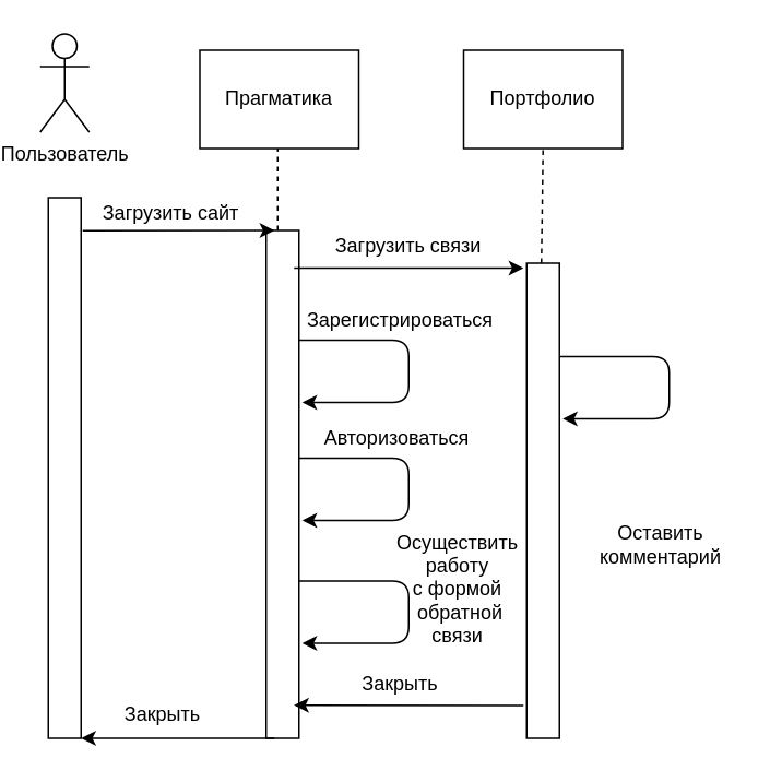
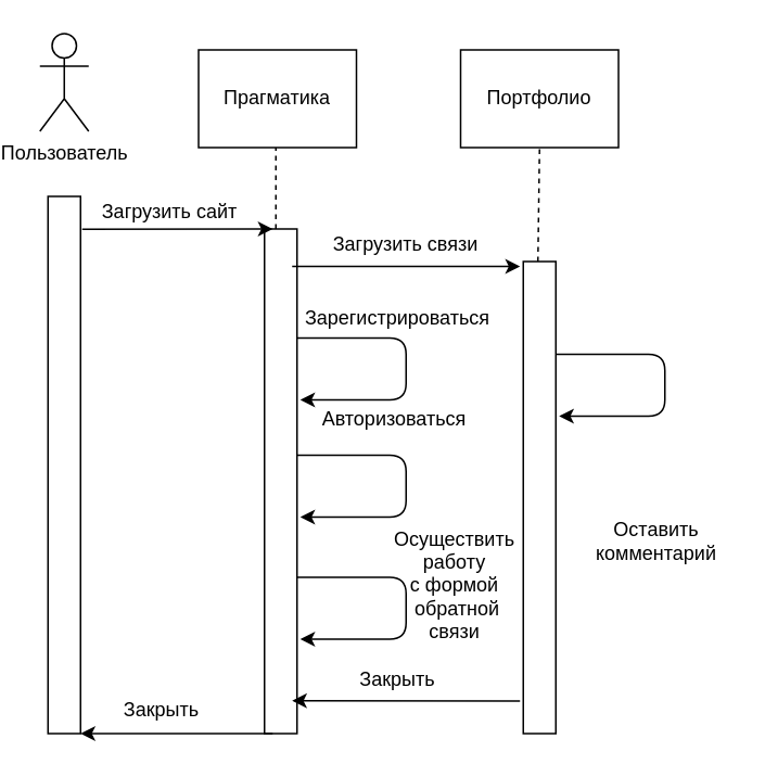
  <mxCell id="0" />
  <mxCell id="1" parent="0" />
  <mxCell id="2" value="Пользователь" style="shape=umlActor;verticalLabelPosition=bottom;labelBackgroundColor=#ffffff;verticalAlign=top;html=1;outlineConnect=0;" vertex="1" parent="1"><mxGeometry x="20" y="20" width="30" height="60" as="geometry" /></mxCell>
  <mxCell id="3" value="" style="rounded=0;whiteSpace=wrap;html=1;" vertex="1" parent="1"><mxGeometry x="25" y="120" width="20" height="330" as="geometry" /></mxCell>
  <mxCell id="4" value="" style="rounded=0;whiteSpace=wrap;html=1;" vertex="1" parent="1"><mxGeometry x="158" y="140" width="20" height="310" as="geometry" /></mxCell>
  <mxCell id="5" value="" style="endArrow=classic;html=1;entryX=0.25;entryY=0;entryDx=0;entryDy=0;exitX=1.05;exitY=0.061;exitDx=0;exitDy=0;exitPerimeter=0;" edge="1" parent="1" source="3" target="4"><mxGeometry width="50" height="50" relative="1" as="geometry"><mxPoint x="55" y="200" as="sourcePoint" /><mxPoint x="105" y="150" as="targetPoint" /></mxGeometry></mxCell>
  <mxCell id="6" value="Загрузить сайт" style="text;html=1;strokeColor=none;fillColor=none;align=center;verticalAlign=middle;whiteSpace=wrap;rounded=0;" vertex="1" parent="1"><mxGeometry x="55" y="120" width="90" height="20" as="geometry" /></mxCell>
  <mxCell id="7" value="" style="endArrow=none;dashed=1;html=1;" edge="1" parent="1"><mxGeometry width="50" height="50" relative="1" as="geometry"><mxPoint x="165" y="140" as="sourcePoint" /><mxPoint x="165" y="80" as="targetPoint" /></mxGeometry></mxCell>
  <mxCell id="8" value="" style="rounded=0;whiteSpace=wrap;html=1;" vertex="1" parent="1"><mxGeometry x="117.5" y="30" width="97" height="60" as="geometry" /></mxCell>
  <mxCell id="9" value="Прагматика" style="text;html=1;strokeColor=none;fillColor=none;align=center;verticalAlign=middle;whiteSpace=wrap;rounded=0;" vertex="1" parent="1"><mxGeometry x="121" y="50" width="90" height="20" as="geometry" /></mxCell>
  <mxCell id="10" value="" style="rounded=0;whiteSpace=wrap;html=1;" vertex="1" parent="1"><mxGeometry x="317" y="160" width="20" height="290" as="geometry" /></mxCell>
  <mxCell id="11" value="" style="endArrow=classic;html=1;exitX=0.85;exitY=0.074;exitDx=0;exitDy=0;exitPerimeter=0;" edge="1" parent="1" source="4"><mxGeometry width="50" height="50" relative="1" as="geometry"><mxPoint x="185" y="163" as="sourcePoint" /><mxPoint x="315" y="163" as="targetPoint" /></mxGeometry></mxCell>
  <mxCell id="12" value="Загрузить связи" style="text;html=1;strokeColor=none;fillColor=none;align=center;verticalAlign=middle;whiteSpace=wrap;rounded=0;" vertex="1" parent="1"><mxGeometry x="185" y="140" width="120" height="20" as="geometry" /></mxCell>
  <mxCell id="13" value="" style="endArrow=classic;html=1;exitX=1;exitY=0.168;exitDx=0;exitDy=0;exitPerimeter=0;entryX=1.1;entryY=0.29;entryDx=0;entryDy=0;entryPerimeter=0;" edge="1" parent="1"><mxGeometry width="50" height="50" relative="1" as="geometry"><mxPoint x="178" y="207" as="sourcePoint" /><mxPoint x="180" y="245" as="targetPoint" /><Array as="points"><mxPoint x="245" y="207" /><mxPoint x="245" y="245" /></Array></mxGeometry></mxCell>
  <mxCell id="14" value="Зарегистрироваться" style="text;html=1;strokeColor=none;fillColor=none;align=center;verticalAlign=middle;whiteSpace=wrap;rounded=0;" vertex="1" parent="1"><mxGeometry x="195" y="185" width="90" height="20" as="geometry" /></mxCell>
  <mxCell id="15" value="" style="endArrow=classic;html=1;exitX=1;exitY=0.168;exitDx=0;exitDy=0;exitPerimeter=0;entryX=1.1;entryY=0.29;entryDx=0;entryDy=0;entryPerimeter=0;" edge="1" parent="1"><mxGeometry width="50" height="50" relative="1" as="geometry"><mxPoint x="178" y="279" as="sourcePoint" /><mxPoint x="180" y="317" as="targetPoint" /><Array as="points"><mxPoint x="245" y="279" /><mxPoint x="245" y="317" /></Array></mxGeometry></mxCell>
- <mxCell id="16" value="Авторизоваться" style="text;html=1;strokeColor=none;fillColor=none;align=center;verticalAlign=middle;whiteSpace=wrap;rounded=0;" vertex="1" parent="1"><mxGeometry x="193" y="257" width="90" height="20" as="geometry" /></mxCell>
+ <mxCell id="16" value="Авторизоваться" style="text;html=1;strokeColor=none;fillColor=none;align=center;verticalAlign=middle;whiteSpace=wrap;rounded=0;" vertex="1" parent="1"><mxGeometry x="193" y="247" width="90" height="20" as="geometry" /></mxCell>
  <mxCell id="17" value="" style="endArrow=classic;html=1;exitX=1;exitY=0.168;exitDx=0;exitDy=0;exitPerimeter=0;entryX=1.1;entryY=0.29;entryDx=0;entryDy=0;entryPerimeter=0;" edge="1" parent="1"><mxGeometry width="50" height="50" relative="1" as="geometry"><mxPoint x="178" y="354" as="sourcePoint" /><mxPoint x="180" y="392" as="targetPoint" /><Array as="points"><mxPoint x="245" y="354" /><mxPoint x="245" y="392" /></Array></mxGeometry></mxCell>
  <mxCell id="18" value="Осуществить&lt;br&gt;работу &lt;br&gt;с формой&lt;br&gt;&amp;nbsp;обратной связи&lt;br&gt;" style="text;html=1;strokeColor=none;fillColor=none;align=center;verticalAlign=middle;whiteSpace=wrap;rounded=0;" vertex="1" parent="1"><mxGeometry x="230" y="330" width="90" height="58" as="geometry" /></mxCell>
  <mxCell id="19" value="" style="endArrow=classic;html=1;entryX=0.85;entryY=0.935;entryDx=0;entryDy=0;entryPerimeter=0;" edge="1" parent="1" target="4"><mxGeometry width="50" height="50" relative="1" as="geometry"><mxPoint x="315" y="430" as="sourcePoint" /><mxPoint x="185" y="430" as="targetPoint" /></mxGeometry></mxCell>
  <mxCell id="20" value="Закрыть&lt;br&gt;" style="text;html=1;strokeColor=none;fillColor=none;align=center;verticalAlign=middle;whiteSpace=wrap;rounded=0;" vertex="1" parent="1"><mxGeometry x="210" y="398" width="60" height="38" as="geometry" /></mxCell>
  <mxCell id="21" value="" style="endArrow=none;dashed=1;html=1;entryX=0.5;entryY=1;entryDx=0;entryDy=0;" edge="1" parent="1" target="22"><mxGeometry width="50" height="50" relative="1" as="geometry"><mxPoint x="326" y="160" as="sourcePoint" /><mxPoint x="326" y="100" as="targetPoint" /></mxGeometry></mxCell>
  <mxCell id="22" value="" style="rounded=0;whiteSpace=wrap;html=1;" vertex="1" parent="1"><mxGeometry x="278.5" y="30" width="97" height="60" as="geometry" /></mxCell>
  <mxCell id="23" value="Портфолио" style="text;html=1;strokeColor=none;fillColor=none;align=center;verticalAlign=middle;whiteSpace=wrap;rounded=0;" vertex="1" parent="1"><mxGeometry x="282" y="50" width="90" height="20" as="geometry" /></mxCell>
  <mxCell id="24" value="" style="endArrow=classic;html=1;exitX=1;exitY=0.168;exitDx=0;exitDy=0;exitPerimeter=0;entryX=1.1;entryY=0.29;entryDx=0;entryDy=0;entryPerimeter=0;" edge="1" parent="1"><mxGeometry width="50" height="50" relative="1" as="geometry"><mxPoint x="337" y="217" as="sourcePoint" /><mxPoint x="339" y="255" as="targetPoint" /><Array as="points"><mxPoint x="404" y="217" /><mxPoint x="404" y="255" /></Array></mxGeometry></mxCell>
  <mxCell id="25" value="Оставить комментарий" style="text;html=1;strokeColor=none;fillColor=none;align=center;verticalAlign=middle;whiteSpace=wrap;rounded=0;" vertex="1" parent="1"><mxGeometry x="354" y="322" width="90" height="20" as="geometry" /></mxCell>
  <mxCell id="26" value="" style="endArrow=classic;html=1;exitX=0.25;exitY=1;exitDx=0;exitDy=0;" edge="1" parent="1" source="4"><mxGeometry width="50" height="50" relative="1" as="geometry"><mxPoint x="170" y="440" as="sourcePoint" /><mxPoint x="45" y="450" as="targetPoint" /></mxGeometry></mxCell>
  <mxCell id="27" value="Закрыть&lt;br&gt;" style="text;html=1;strokeColor=none;fillColor=none;align=center;verticalAlign=middle;whiteSpace=wrap;rounded=0;" vertex="1" parent="1"><mxGeometry x="65" y="417" width="60" height="38" as="geometry" /></mxCell>
